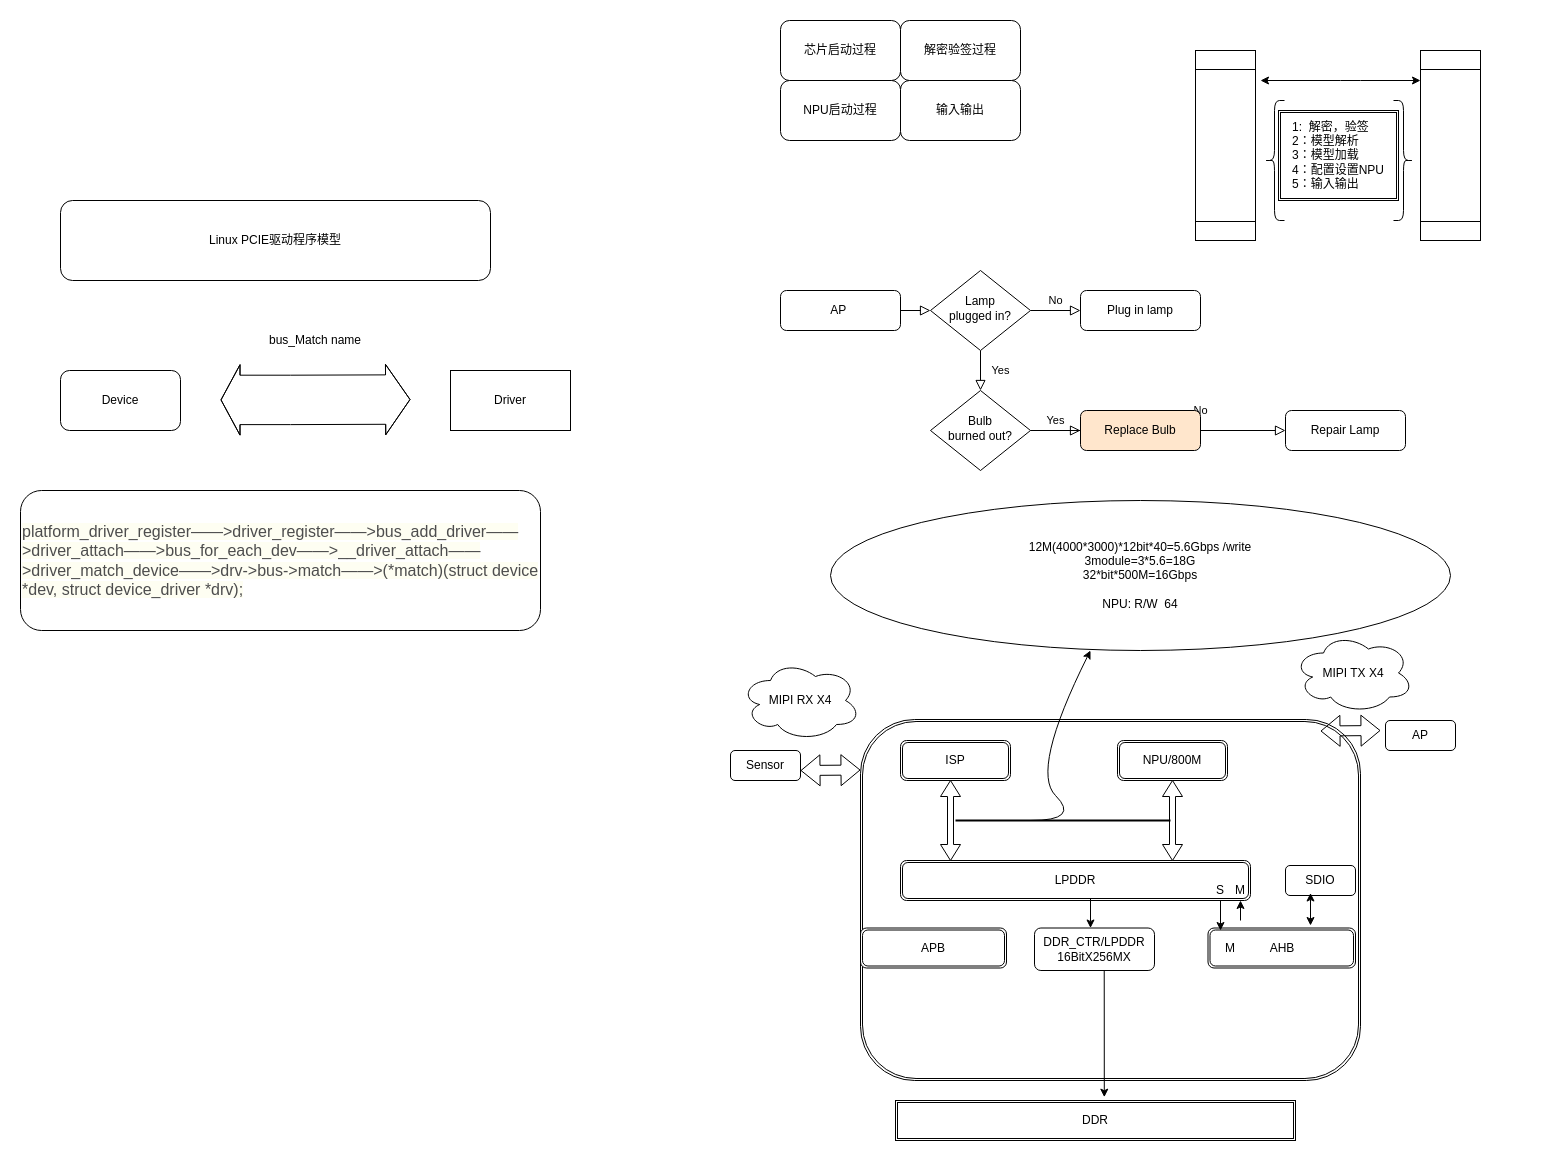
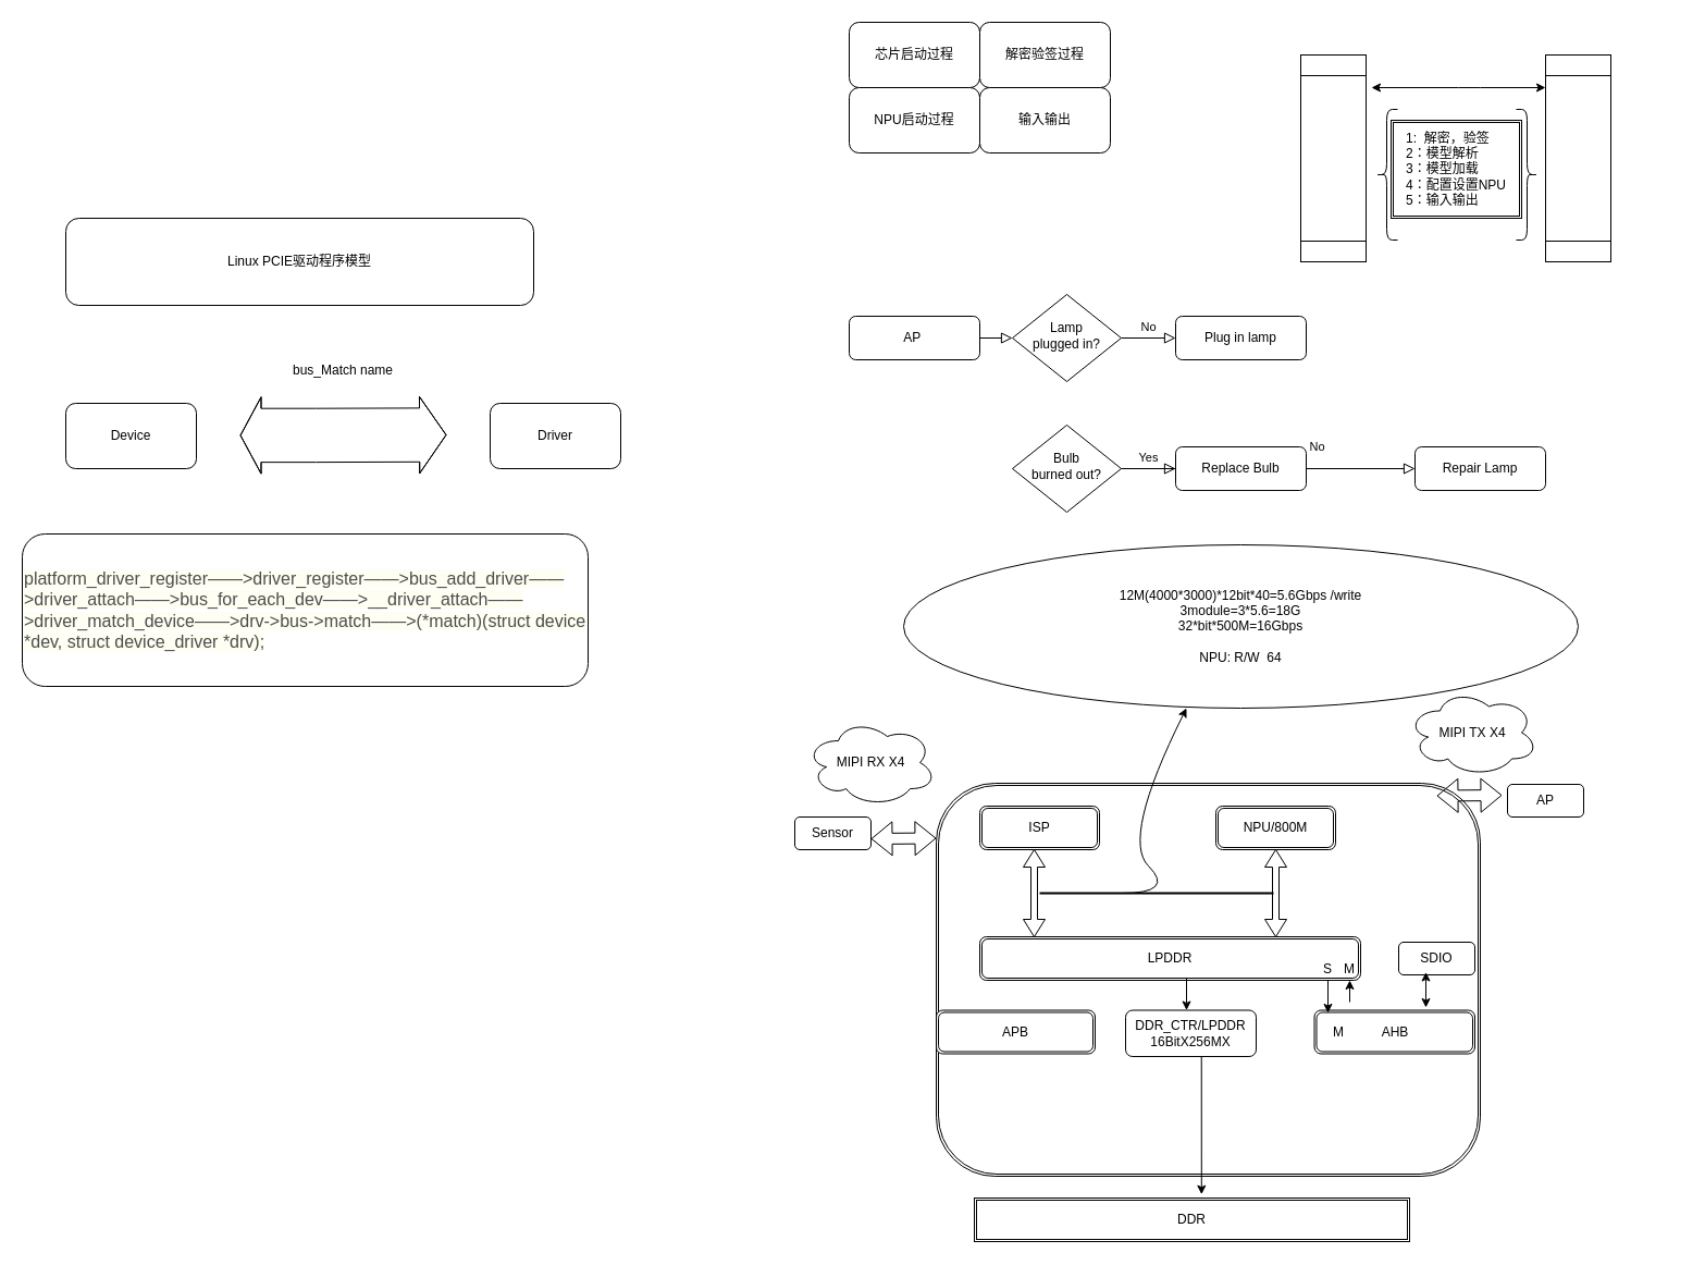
  <mxCell id="0" />
  <mxCell id="1" parent="0" />
  <mxCell id="2" value="" style="rounded=0;html=1;jettySize=auto;orthogonalLoop=1;fontSize=11;endArrow=block;endFill=0;endSize=8;strokeWidth=1;shadow=0;labelBackgroundColor=none;edgeStyle=orthogonalEdgeStyle;" parent="1" source="3" target="6" edge="1"><mxGeometry relative="1" as="geometry" /></mxCell>
  <mxCell id="3" value="AP&amp;nbsp;" style="rounded=1;whiteSpace=wrap;html=1;fontSize=12;glass=0;strokeWidth=1;shadow=0;" parent="1" vertex="1"><mxGeometry x="780" y="290" width="120" height="40" as="geometry" /></mxCell>
- <mxCell id="4" value="Yes" style="rounded=0;html=1;jettySize=auto;orthogonalLoop=1;fontSize=11;endArrow=block;endFill=0;endSize=8;strokeWidth=1;shadow=0;labelBackgroundColor=none;edgeStyle=orthogonalEdgeStyle;" parent="1" source="6" target="10" edge="1"><mxGeometry y="20" relative="1" as="geometry"><mxPoint as="offset" /></mxGeometry></mxCell>
  <mxCell id="5" value="No" style="edgeStyle=orthogonalEdgeStyle;rounded=0;html=1;jettySize=auto;orthogonalLoop=1;fontSize=11;endArrow=block;endFill=0;endSize=8;strokeWidth=1;shadow=0;labelBackgroundColor=none;" parent="1" source="6" target="7" edge="1"><mxGeometry y="10" relative="1" as="geometry"><mxPoint as="offset" /></mxGeometry></mxCell>
  <mxCell id="6" value="Lamp&lt;br&gt;plugged in?" style="rhombus;whiteSpace=wrap;html=1;shadow=0;fontFamily=Helvetica;fontSize=12;align=center;strokeWidth=1;spacing=6;spacingTop=-4;" parent="1" vertex="1"><mxGeometry x="930" y="270" width="100" height="80" as="geometry" /></mxCell>
  <mxCell id="7" value="Plug in lamp" style="rounded=1;whiteSpace=wrap;html=1;fontSize=12;glass=0;strokeWidth=1;shadow=0;" parent="1" vertex="1"><mxGeometry x="1080" y="290" width="120" height="40" as="geometry" /></mxCell>
  <mxCell id="8" value="No" style="rounded=0;html=1;jettySize=auto;orthogonalLoop=1;fontSize=11;endArrow=block;endFill=0;endSize=8;strokeWidth=1;shadow=0;labelBackgroundColor=none;edgeStyle=orthogonalEdgeStyle;" parent="1" source="10" target="11" edge="1"><mxGeometry x="0.333" y="20" relative="1" as="geometry"><mxPoint as="offset" /></mxGeometry></mxCell>
  <mxCell id="9" value="Yes" style="edgeStyle=orthogonalEdgeStyle;rounded=0;html=1;jettySize=auto;orthogonalLoop=1;fontSize=11;endArrow=block;endFill=0;endSize=8;strokeWidth=1;shadow=0;labelBackgroundColor=none;" parent="1" source="10" target="12" edge="1"><mxGeometry y="10" relative="1" as="geometry"><mxPoint as="offset" /></mxGeometry></mxCell>
  <mxCell id="10" value="Bulb&lt;br&gt;burned out?" style="rhombus;whiteSpace=wrap;html=1;shadow=0;fontFamily=Helvetica;fontSize=12;align=center;strokeWidth=1;spacing=6;spacingTop=-4;" parent="1" vertex="1"><mxGeometry x="930" y="390" width="100" height="80" as="geometry" /></mxCell>
- <mxCell id="11" value="Repair Lamp" style="rounded=1;whiteSpace=wrap;html=1;fontSize=12;glass=0;strokeWidth=1;shadow=0;" parent="1" vertex="1"><mxGeometry x="1285" y="410" width="120" height="40" as="geometry" /></mxCell>
- <mxCell id="12" value="Replace Bulb" style="rounded=1;whiteSpace=wrap;html=1;fontSize=12;glass=0;strokeWidth=1;shadow=0;fillColor=#ffe6cc;" parent="1" vertex="1"><mxGeometry x="1080" y="410" width="120" height="40" as="geometry" /></mxCell>
+ <mxCell id="11" value="Repair Lamp" style="rounded=1;whiteSpace=wrap;html=1;fontSize=12;glass=0;strokeWidth=1;shadow=0;" parent="1" vertex="1"><mxGeometry x="1300" y="410" width="120" height="40" as="geometry" /></mxCell>
+ <mxCell id="12" value="Replace Bulb" style="rounded=1;whiteSpace=wrap;html=1;fontSize=12;glass=0;strokeWidth=1;shadow=0;" parent="1" vertex="1"><mxGeometry x="1080" y="410" width="120" height="40" as="geometry" /></mxCell>
  <mxCell id="13" value="" style="shape=ext;double=1;rounded=1;whiteSpace=wrap;html=1;" parent="1" vertex="1"><mxGeometry x="860" y="719" width="500" height="361" as="geometry" /></mxCell>
  <mxCell id="14" value="ISP" style="shape=ext;double=1;rounded=1;whiteSpace=wrap;html=1;flipV=0;" parent="1" vertex="1"><mxGeometry x="900" y="740" width="110" height="40" as="geometry" /></mxCell>
  <mxCell id="15" value="NPU/800M" style="shape=ext;double=1;rounded=1;whiteSpace=wrap;html=1;flipV=0;" parent="1" vertex="1"><mxGeometry x="1117" y="740" width="110" height="40" as="geometry" /></mxCell>
  <mxCell id="16" value="LPDDR" style="shape=ext;double=1;rounded=1;whiteSpace=wrap;html=1;" parent="1" vertex="1"><mxGeometry x="900" y="860" width="350" height="40" as="geometry" /></mxCell>
  <mxCell id="17" value="" style="shape=doubleArrow;direction=south;whiteSpace=wrap;html=1;" parent="1" vertex="1"><mxGeometry x="940" y="780" width="20" height="80" as="geometry" /></mxCell>
  <mxCell id="18" value="" style="shape=doubleArrow;direction=south;whiteSpace=wrap;html=1;" parent="1" vertex="1"><mxGeometry x="1162" y="780" width="20" height="80" as="geometry" /></mxCell>
  <mxCell id="19" value="DDR" style="shape=ext;double=1;rounded=0;whiteSpace=wrap;html=1;" parent="1" vertex="1"><mxGeometry x="895" y="1100" width="400" height="40" as="geometry" /></mxCell>
  <mxCell id="20" value="" style="line;strokeWidth=2;direction=south;html=1;rotation=-90;" parent="1" vertex="1"><mxGeometry x="1057.5" y="712.5" width="10" height="215" as="geometry" /></mxCell>
  <mxCell id="21" value="" style="curved=1;endArrow=classic;html=1;" parent="1" edge="1"><mxGeometry width="50" height="50" relative="1" as="geometry"><mxPoint x="1030" y="820" as="sourcePoint" /><mxPoint x="1090" y="650" as="targetPoint" /><Array as="points"><mxPoint x="1080" y="820" /><mxPoint x="1030" y="770" /></Array></mxGeometry></mxCell>
  <mxCell id="22" value="12M(4000*3000)*12bit*40=5.6Gbps /write&lt;br&gt;3module=3*5.6=18G&lt;br&gt;32*bit*500M=16Gbps&lt;br&gt;&lt;br&gt;NPU: R/W&amp;nbsp; 64" style="ellipse;whiteSpace=wrap;html=1;" parent="1" vertex="1"><mxGeometry x="830" y="500" width="620" height="150" as="geometry" /></mxCell>
  <mxCell id="23" value="" style="shape=process;whiteSpace=wrap;html=1;backgroundOutline=1;rotation=90;" parent="1" vertex="1"><mxGeometry x="1355" y="115" width="190" height="60" as="geometry" /></mxCell>
  <mxCell id="24" value="" style="endArrow=classic;startArrow=classic;html=1;" parent="1" edge="1"><mxGeometry width="50" height="50" relative="1" as="geometry"><mxPoint x="1260" y="80" as="sourcePoint" /><mxPoint x="1420" y="80" as="targetPoint" /><Array as="points"><mxPoint x="1350" y="80" /></Array></mxGeometry></mxCell>
  <mxCell id="25" value="" style="shape=curlyBracket;whiteSpace=wrap;html=1;rounded=1;" parent="1" vertex="1"><mxGeometry x="1264" y="100" width="20" height="120" as="geometry" /></mxCell>
  <mxCell id="26" value="" style="shape=curlyBracket;whiteSpace=wrap;html=1;rounded=1;flipH=1;" parent="1" vertex="1"><mxGeometry x="1393" y="100" width="20" height="120" as="geometry" /></mxCell>
  <mxCell id="27" value="&lt;div style=&quot;text-align: left&quot;&gt;&lt;span&gt;1:&amp;nbsp; 解密，验签&lt;/span&gt;&lt;/div&gt;&lt;div style=&quot;text-align: left&quot;&gt;&lt;span&gt;2：模型解析&lt;/span&gt;&lt;/div&gt;&lt;div style=&quot;text-align: left&quot;&gt;&lt;span&gt;3：模型加载&lt;/span&gt;&lt;/div&gt;&lt;div style=&quot;text-align: left&quot;&gt;&lt;span&gt;4：配置设置NPU&lt;/span&gt;&lt;/div&gt;&lt;div style=&quot;text-align: left&quot;&gt;&lt;span&gt;5：输入输出&lt;/span&gt;&lt;/div&gt;" style="shape=ext;double=1;rounded=0;whiteSpace=wrap;html=1;" parent="1" vertex="1"><mxGeometry x="1278" y="110" width="120" height="90" as="geometry" /></mxCell>
  <mxCell id="28" value="" style="shape=process;whiteSpace=wrap;html=1;backgroundOutline=1;rotation=90;" parent="1" vertex="1"><mxGeometry x="1130" y="115" width="190" height="60" as="geometry" /></mxCell>
  <mxCell id="29" value="解密验签过程" style="rounded=1;whiteSpace=wrap;html=1;" parent="1" vertex="1"><mxGeometry x="900" y="20" width="120" height="60" as="geometry" /></mxCell>
  <mxCell id="30" value="芯片启动过程" style="rounded=1;whiteSpace=wrap;html=1;" parent="1" vertex="1"><mxGeometry x="780" y="20" width="120" height="60" as="geometry" /></mxCell>
  <mxCell id="31" value="NPU启动过程" style="rounded=1;whiteSpace=wrap;html=1;" parent="1" vertex="1"><mxGeometry x="780" y="80" width="120" height="60" as="geometry" /></mxCell>
  <mxCell id="32" value="输入输出" style="rounded=1;whiteSpace=wrap;html=1;" parent="1" vertex="1"><mxGeometry x="900" y="80" width="120" height="60" as="geometry" /></mxCell>
  <mxCell id="33" value="Sensor" style="rounded=1;whiteSpace=wrap;html=1;" parent="1" vertex="1"><mxGeometry x="730" y="750" width="70" height="30" as="geometry" /></mxCell>
  <mxCell id="34" value="" style="shape=flexArrow;endArrow=classic;startArrow=classic;html=1;" parent="1" edge="1"><mxGeometry width="100" height="100" relative="1" as="geometry"><mxPoint x="800" y="770" as="sourcePoint" /><mxPoint x="860" y="769.5" as="targetPoint" /></mxGeometry></mxCell>
  <mxCell id="35" value="MIPI RX X4" style="ellipse;shape=cloud;whiteSpace=wrap;html=1;" parent="1" vertex="1"><mxGeometry y="660" width="120" height="80" as="geometry" x="740" /></mxCell>
  <mxCell id="36" value="AP" style="rounded=1;whiteSpace=wrap;html=1;" parent="1" vertex="1"><mxGeometry x="1385" y="720" width="70" height="30" as="geometry" /></mxCell>
  <mxCell id="37" value="" style="shape=flexArrow;endArrow=classic;startArrow=classic;html=1;" parent="1" edge="1"><mxGeometry width="100" height="100" relative="1" as="geometry"><mxPoint x="1320" y="730.5" as="sourcePoint" /><mxPoint x="1380" y="730" as="targetPoint" /></mxGeometry></mxCell>
  <mxCell id="38" value="MIPI TX X4" style="ellipse;shape=cloud;whiteSpace=wrap;html=1;" parent="1" vertex="1"><mxGeometry x="1293" y="632.5" width="120" height="80" as="geometry" /></mxCell>
  <mxCell id="39" value="AHB" style="shape=ext;double=1;rounded=1;whiteSpace=wrap;html=1;" parent="1" vertex="1"><mxGeometry x="1207.5" y="927.5" width="147.5" height="40" as="geometry" /></mxCell>
  <mxCell id="40" value="APB" style="shape=ext;double=1;rounded=1;whiteSpace=wrap;html=1;" parent="1" vertex="1"><mxGeometry x="860" y="927.5" width="146" height="40" as="geometry" /></mxCell>
  <mxCell id="41" value="SDIO" style="rounded=1;whiteSpace=wrap;html=1;" parent="1" vertex="1"><mxGeometry x="1285" y="865" width="70" height="30" as="geometry" /></mxCell>
  <mxCell id="42" value="" style="endArrow=classic;startArrow=classic;html=1;" parent="1" edge="1"><mxGeometry width="50" height="50" relative="1" as="geometry"><mxPoint x="1310" y="925" as="sourcePoint" /><mxPoint x="1310" y="892.5" as="targetPoint" /></mxGeometry></mxCell>
  <mxCell id="43" value="" style="endArrow=classic;html=1;" parent="1" edge="1"><mxGeometry width="50" height="50" relative="1" as="geometry"><mxPoint x="1240" y="920" as="sourcePoint" /><mxPoint x="1240" y="900" as="targetPoint" /></mxGeometry></mxCell>
  <mxCell id="44" value="" style="endArrow=classic;html=1;" parent="1" edge="1"><mxGeometry width="50" height="50" relative="1" as="geometry"><mxPoint x="1220" y="900" as="sourcePoint" /><mxPoint x="1220" y="930" as="targetPoint" /></mxGeometry></mxCell>
  <mxCell id="45" value="S" style="text;html=1;strokeColor=none;fillColor=none;align=center;verticalAlign=middle;whiteSpace=wrap;rounded=1;" parent="1" vertex="1"><mxGeometry x="1200" y="880" width="40" height="20" as="geometry" /></mxCell>
  <mxCell id="46" value="M" style="text;html=1;strokeColor=none;fillColor=none;align=center;verticalAlign=middle;whiteSpace=wrap;rounded=1;" parent="1" vertex="1"><mxGeometry x="1220" y="880" width="40" height="20" as="geometry" /></mxCell>
  <mxCell id="47" value="M" style="text;html=1;strokeColor=none;fillColor=none;align=center;verticalAlign=middle;whiteSpace=wrap;rounded=1;" parent="1" vertex="1"><mxGeometry x="1210" y="937.5" width="40" height="20" as="geometry" /></mxCell>
  <mxCell id="48" value="" style="endArrow=classic;html=1;entryX=0.522;entryY=-0.083;entryDx=0;entryDy=0;entryPerimeter=0;exitX=0.581;exitY=0.937;exitDx=0;exitDy=0;exitPerimeter=0;" parent="1" source="49" target="19" edge="1"><mxGeometry width="50" height="50" relative="1" as="geometry"><mxPoint x="1106" y="905" as="sourcePoint" /><mxPoint x="1106" y="1015" as="targetPoint" /><Array as="points" /></mxGeometry></mxCell>
  <mxCell id="49" value="&lt;span&gt;DDR_CTR/LPDDR 16BitX256MX&lt;/span&gt;" style="rounded=1;whiteSpace=wrap;html=1;" parent="1" vertex="1"><mxGeometry x="1034" y="927.5" width="120" height="42.5" as="geometry" /></mxCell>
  <mxCell id="50" value="" style="endArrow=classic;html=1;" parent="1" edge="1"><mxGeometry width="50" height="50" relative="1" as="geometry"><mxPoint x="1090" y="897.5" as="sourcePoint" /><mxPoint x="1090" y="927.5" as="targetPoint" /></mxGeometry></mxCell>
  <mxCell id="51" value="Linux PCIE驱动程序模型" style="rounded=1;whiteSpace=wrap;html=1;" vertex="1" parent="1"><mxGeometry x="60" y="200" width="430" height="80" as="geometry" /></mxCell>
  <mxCell id="52" value="Device" style="rounded=1;whiteSpace=wrap;html=1;" vertex="1" parent="1"><mxGeometry x="60" y="370" width="120" height="60" as="geometry" /></mxCell>
- <mxCell id="53" value="Driver" style="whiteSpace=wrap;html=1;rounded=0;" vertex="1" parent="1"><mxGeometry x="450" y="370" width="120" height="60" as="geometry" /></mxCell>
+ <mxCell id="53" value="Driver" style="rounded=1;whiteSpace=wrap;html=1;" vertex="1" parent="1"><mxGeometry x="450" y="370" width="120" height="60" as="geometry" /></mxCell>
  <mxCell id="54" value="" style="shape=flexArrow;endArrow=classic;startArrow=classic;html=1;width=49.412;endSize=7.8;" edge="1" parent="1"><mxGeometry width="100" height="100" relative="1" as="geometry"><mxPoint x="220" y="399.41" as="sourcePoint" /><mxPoint x="410" y="399" as="targetPoint" /><Array as="points"><mxPoint x="290" y="399.41" /></Array></mxGeometry></mxCell>
  <mxCell id="55" value="bus_Match name" style="text;html=1;strokeColor=none;fillColor=none;align=center;verticalAlign=middle;whiteSpace=wrap;rounded=0;" vertex="1" parent="1"><mxGeometry x="260" y="320" width="110" height="40" as="geometry" /></mxCell>
  <mxCell id="56" value="&lt;span style=&quot;color: rgb(77 , 77 , 77) ; font-family: &amp;quot;verdana&amp;quot; , &amp;quot;arial&amp;quot; , &amp;quot;helvetica&amp;quot; , sans-serif ; font-size: 16px ; background-color: rgb(254 , 254 , 242)&quot;&gt;platform_driver_register——&amp;gt;driver_register——&amp;gt;bus_add_driver——&amp;gt;driver_attach——&amp;gt;bus_for_each_dev——&amp;gt;__driver_attach——&amp;gt;driver_match_device——&amp;gt;drv-&amp;gt;bus-&amp;gt;match——&amp;gt;(*match)(struct device *dev, struct device_driver *drv);&lt;/span&gt;" style="rounded=1;whiteSpace=wrap;html=1;align=left;" vertex="1" parent="1"><mxGeometry x="20" y="490" width="520" height="140" as="geometry" /></mxCell>
